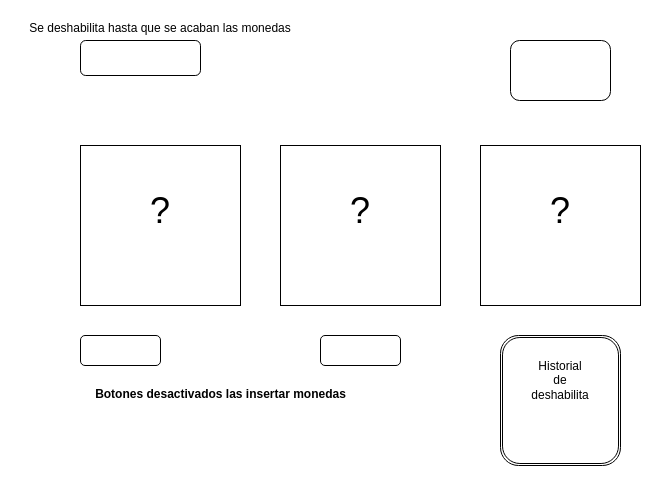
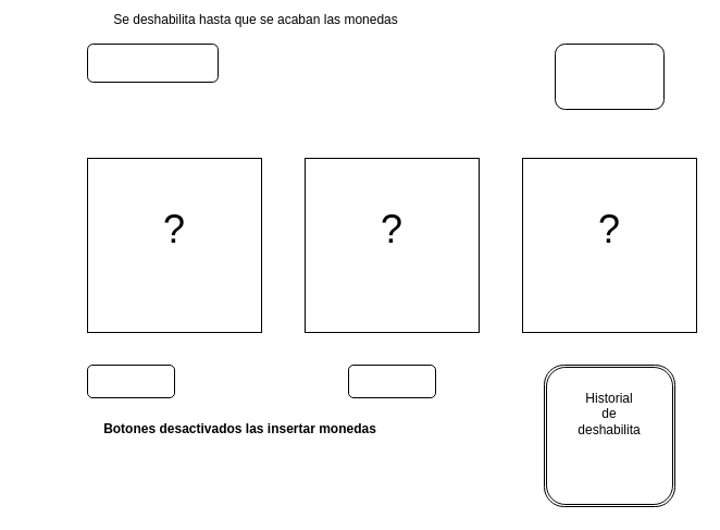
  <mxCell id="0" />
  <mxCell id="1" parent="0" />
  <mxCell id="2" value="" style="whiteSpace=wrap;html=1;aspect=fixed;" vertex="1" parent="1"><mxGeometry x="80" y="145" width="160" height="160" as="geometry" /></mxCell>
  <mxCell id="3" value="" style="whiteSpace=wrap;html=1;aspect=fixed;" vertex="1" parent="1"><mxGeometry x="280" y="145" width="160" height="160" as="geometry" /></mxCell>
  <mxCell id="4" value="" style="whiteSpace=wrap;html=1;aspect=fixed;" vertex="1" parent="1"><mxGeometry x="480" y="145" width="160" height="160" as="geometry" /></mxCell>
  <mxCell id="5" value="" style="rounded=1;whiteSpace=wrap;html=1;" vertex="1" parent="1"><mxGeometry x="320" y="335" width="80" height="30" as="geometry" /></mxCell>
  <mxCell id="6" value="" style="rounded=1;whiteSpace=wrap;html=1;" vertex="1" parent="1"><mxGeometry x="80" y="335" width="80" height="30" as="geometry" /></mxCell>
  <mxCell id="7" value="" style="shape=ext;double=1;rounded=1;whiteSpace=wrap;html=1;" vertex="1" parent="1"><mxGeometry x="500" y="335" width="120" height="130" as="geometry" /></mxCell>
  <mxCell id="8" value="&lt;font style=&quot;font-size: 12px&quot;&gt;Botones desactivados las insertar monedas&lt;/font&gt;" style="text;strokeColor=none;fillColor=none;html=1;fontSize=24;fontStyle=1;verticalAlign=middle;align=center;" vertex="1" parent="1"><mxGeometry x="80" y="375" width="280" height="30" as="geometry" /></mxCell>
  <mxCell id="9" value="" style="rounded=1;whiteSpace=wrap;html=1;" vertex="1" parent="1"><mxGeometry x="80" y="40" width="120" height="35" as="geometry" /></mxCell>
  <mxCell id="10" value="" style="rounded=1;whiteSpace=wrap;html=1;" vertex="1" parent="1"><mxGeometry x="510" y="40" width="100" height="60" as="geometry" /></mxCell>
- <mxCell id="11" value="Se deshabilita hasta que se acaban las monedas" style="text;html=1;strokeColor=none;fillColor=none;align=center;verticalAlign=middle;whiteSpace=wrap;rounded=0;" vertex="1" parent="1"><mxGeometry x="20" y="20" width="280" height="15" as="geometry" /></mxCell>
+ <mxCell id="11" value="Se deshabilita hasta que se acaban las monedas" style="text;html=1;strokeColor=none;fillColor=none;align=center;verticalAlign=middle;whiteSpace=wrap;rounded=0;" vertex="1" parent="1"><mxGeometry x="95" y="10" width="280" height="15" as="geometry" /></mxCell>
  <mxCell id="12" value="Historial de deshabilita" style="text;html=1;strokeColor=none;fillColor=none;align=center;verticalAlign=middle;whiteSpace=wrap;rounded=0;" vertex="1" parent="1"><mxGeometry x="535" y="355" width="50" height="50" as="geometry" /></mxCell>
  <mxCell id="13" value="&lt;font style=&quot;font-size: 36px&quot;&gt;?&lt;/font&gt;" style="text;html=1;strokeColor=none;fillColor=none;align=center;verticalAlign=middle;whiteSpace=wrap;rounded=0;" vertex="1" parent="1"><mxGeometry x="135" y="185" width="50" height="50" as="geometry" /></mxCell>
  <mxCell id="14" value="&lt;font style=&quot;font-size: 36px&quot;&gt;?&lt;/font&gt;" style="text;html=1;strokeColor=none;fillColor=none;align=center;verticalAlign=middle;whiteSpace=wrap;rounded=0;" vertex="1" parent="1"><mxGeometry x="335" y="185" width="50" height="50" as="geometry" /></mxCell>
  <mxCell id="15" value="&lt;font style=&quot;font-size: 36px&quot;&gt;?&lt;/font&gt;" style="text;html=1;strokeColor=none;fillColor=none;align=center;verticalAlign=middle;whiteSpace=wrap;rounded=0;" vertex="1" parent="1"><mxGeometry x="535" y="185" width="50" height="50" as="geometry" /></mxCell>
